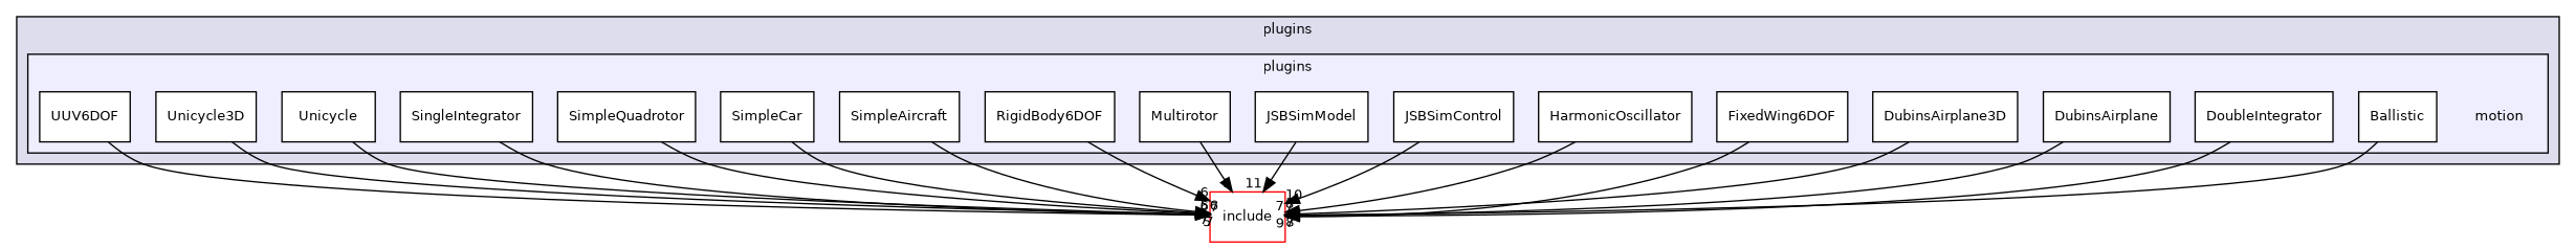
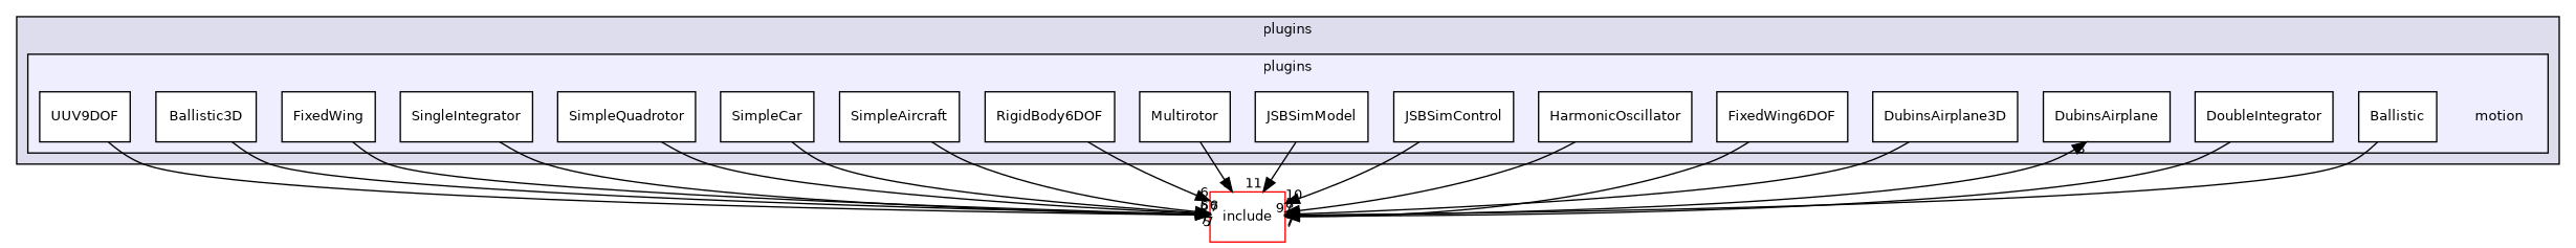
  digraph {
    compound=true
    node [fontname=Helvetica fontsize=10 shape=box color=black fillcolor=white style=filled]
    edge [headlabel=7 labeldistance=1.5 labelfontname=Helvetica labelfontsize=10]
    n1 [label=motion shape=plaintext color="" fillcolor="" style=""]
    n2 [label=Ballistic]
    n3 [label=DoubleIntegrator]
    n4 [label=DubinsAirplane]
    n5 [label=DubinsAirplane3D]
    n6 [label=FixedWing6DOF]
    n7 [label=HarmonicOscillator]
    n8 [label=JSBSimControl]
    n9 [label=JSBSimModel]
    n10 [label=Multirotor]
    n11 [label=RigidBody6DOF]
    n12 [label=SimpleAircraft]
    n13 [label=SimpleCar]
    n14 [label=SimpleQuadrotor]
    n15 [label=SingleIntegrator]
-   n16 [label=Unicycle]
-   n17 [label=Unicycle3D]
-   n18 [label=UUV6DOF]
+   n16 [label=FixedWing]
+   n17 [label=Ballistic3D]
+   n18 [label=UUV9DOF]
    n19 [color=red label=include]
    subgraph cluster_1 {
      bgcolor="#ddddee"
      fontname=Helvetica
      fontsize=10
      label=plugins
      pencolor=black
      subgraph cluster_2 {
        bgcolor="#eeeeff"
        fontname=Helvetica
        fontsize=10
        pencolor=black
        n1
        n2
        n3
        n4
        n5
        n6
        n7
        n8
        n9
        n10
        n11
        n12
        n13
        n14
        n15
        n16
        n17
        n18
      }
    }
    n2 -> n19
    n3 -> n19
-   n4 -> n19 [headlabel=8]
+   n19 -> n4 [headlabel=8]
    n5 -> n19
    n6 -> n19 [headlabel=9]
    n7 -> n19 [headlabel=8]
    n8 -> n19 [headlabel=10]
    n9 -> n19 [headlabel=11]
    n10 -> n19 [headlabel=8]
    n11 -> n19 [headlabel=6]
    n12 -> n19
    n13 -> n19 [headlabel=5]
    n14 -> n19 [headlabel=6]
    n15 -> n19 [headlabel=5]
    n16 -> n19 [headlabel=6]
    n17 -> n19
    n18 -> n19
  }
